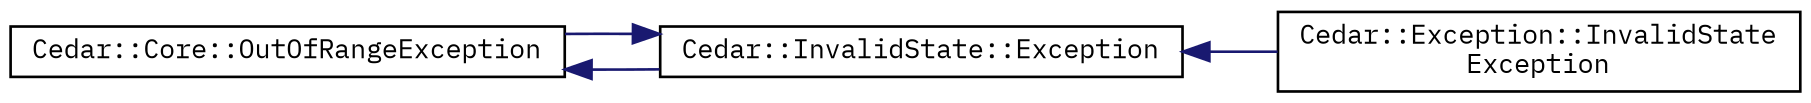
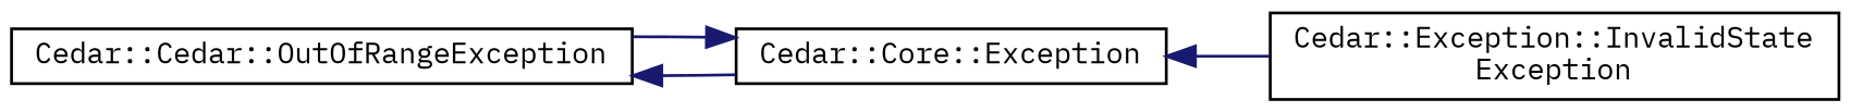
  digraph {
    fontname="IBM Plex Mono"
    rankdir=LR
    node [color=black fillcolor=white fontname="IBM Plex Mono" fontsize=10 shape=record style=filled]
    edge [color=midnightblue dir=back fontname="IBM Plex Mono" fontsize=10 labelfontname=Helvetica labelfontsize=10 style=solid]
-   n1 [height=0.2 label="Cedar::Core::OutOfRangeException" width=0.4]
-   n2 [height=0.2 label="Cedar::InvalidState::Exception" width=0.4]
+   n1 [height=0.2 label="Cedar::Cedar::OutOfRangeException" width=0.4]
+   n2 [height=0.2 label="Cedar::Core::Exception" width=0.4]
    n3 [height=0.2 label="Cedar::Exception::InvalidState\lException" width=0.4]
    n1 -> n2
    n2 -> n1
    n2 -> n3
  }
